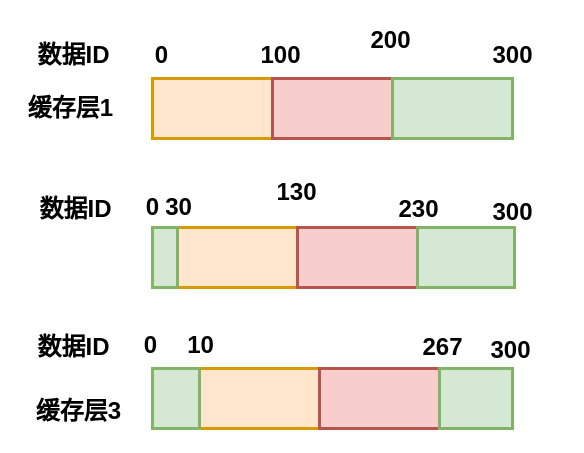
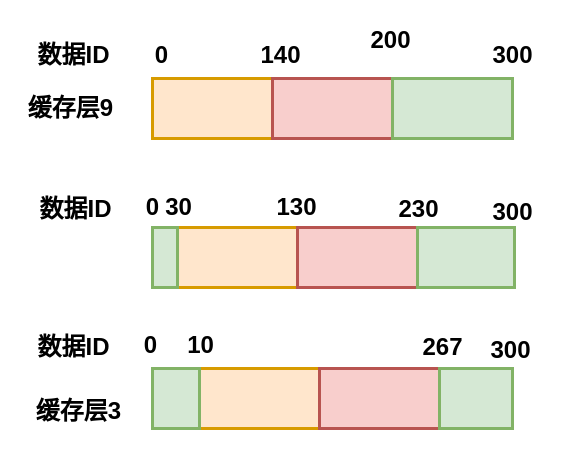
  <mxCell id="0" />
  <mxCell id="1" parent="0" />
  <mxCell id="2" value="" style="rounded=0;whiteSpace=wrap;html=1;fillColor=#ffe6cc;strokeWidth=3;strokeColor=#d79b00;" vertex="1" parent="1"><mxGeometry x="152" y="78" width="120" height="60" as="geometry" /></mxCell>
  <mxCell id="3" value="" style="rounded=0;whiteSpace=wrap;html=1;fillColor=#f8cecc;strokeWidth=3;strokeColor=#b85450;" vertex="1" parent="1"><mxGeometry x="272" y="78" width="120" height="60" as="geometry" /></mxCell>
  <mxCell id="4" value="" style="rounded=0;whiteSpace=wrap;html=1;fillColor=#d5e8d4;strokeWidth=3;strokeColor=#82b366;" vertex="1" parent="1"><mxGeometry x="392" y="78" width="120" height="60" as="geometry" /></mxCell>
  <mxCell id="5" value="0" style="text;strokeColor=none;fillColor=none;html=1;fontSize=24;fontStyle=1;verticalAlign=middle;align=center;" vertex="1" parent="1"><mxGeometry x="111" y="35" width="100" height="40" as="geometry" /></mxCell>
- <mxCell id="6" value="100" style="text;strokeColor=none;fillColor=none;html=1;fontSize=24;fontStyle=1;verticalAlign=middle;align=center;" vertex="1" parent="1"><mxGeometry x="230" y="35" width="100" height="40" as="geometry" /></mxCell>
+ <mxCell id="6" value="140" style="text;strokeColor=none;fillColor=none;html=1;fontSize=24;fontStyle=1;verticalAlign=middle;align=center;" vertex="1" parent="1"><mxGeometry x="230" y="35" width="100" height="40" as="geometry" /></mxCell>
  <mxCell id="7" value="200" style="text;strokeColor=none;fillColor=none;html=1;fontSize=24;fontStyle=1;verticalAlign=middle;align=center;" vertex="1" parent="1"><mxGeometry x="340" y="20" width="100" height="40" as="geometry" /></mxCell>
  <mxCell id="8" value="300" style="text;strokeColor=none;fillColor=none;html=1;fontSize=24;fontStyle=1;verticalAlign=middle;align=center;" vertex="1" parent="1"><mxGeometry x="462" y="35" width="100" height="40" as="geometry" /></mxCell>
  <mxCell id="9" value="数据ID" style="text;strokeColor=none;fillColor=none;html=1;fontSize=24;fontStyle=1;verticalAlign=middle;align=center;" vertex="1" parent="1"><mxGeometry x="23" y="35" width="100" height="40" as="geometry" /></mxCell>
- <mxCell id="10" value="缓存层1" style="text;strokeColor=none;fillColor=none;html=1;fontSize=24;fontStyle=1;verticalAlign=middle;align=center;" vertex="1" parent="1"><mxGeometry x="20" y="88" width="100" height="40" as="geometry" /></mxCell>
+ <mxCell id="10" value="缓存层9" style="text;strokeColor=none;fillColor=none;html=1;fontSize=24;fontStyle=1;verticalAlign=middle;align=center;" vertex="1" parent="1"><mxGeometry x="20" y="88" width="100" height="40" as="geometry" /></mxCell>
  <mxCell id="11" value="缓存层3" style="text;strokeColor=none;fillColor=none;html=1;fontSize=24;fontStyle=1;verticalAlign=middle;align=center;" vertex="1" parent="1"><mxGeometry x="28" y="391" width="100" height="40" as="geometry" /></mxCell>
  <mxCell id="12" value="" style="rounded=0;whiteSpace=wrap;html=1;fillColor=#ffe6cc;strokeWidth=3;strokeColor=#d79b00;" vertex="1" parent="1"><mxGeometry x="177" y="227" width="120" height="60" as="geometry" /></mxCell>
  <mxCell id="13" value="" style="rounded=0;whiteSpace=wrap;html=1;fillColor=#f8cecc;strokeWidth=3;strokeColor=#b85450;" vertex="1" parent="1"><mxGeometry x="297" y="227" width="120" height="60" as="geometry" /></mxCell>
  <mxCell id="14" value="" style="rounded=0;whiteSpace=wrap;html=1;fillColor=#d5e8d4;strokeWidth=3;strokeColor=#82b366;" vertex="1" parent="1"><mxGeometry x="417" y="227" width="97" height="60" as="geometry" /></mxCell>
  <mxCell id="15" value="" style="rounded=0;whiteSpace=wrap;html=1;fillColor=#d5e8d4;strokeWidth=3;strokeColor=#82b366;" vertex="1" parent="1"><mxGeometry x="152" y="227" width="25" height="60" as="geometry" /></mxCell>
  <mxCell id="16" value="0" style="text;strokeColor=none;fillColor=none;html=1;fontSize=24;fontStyle=1;verticalAlign=middle;align=center;" vertex="1" parent="1"><mxGeometry x="102" y="187" width="100" height="40" as="geometry" /></mxCell>
  <mxCell id="17" value="30" style="text;strokeColor=none;fillColor=none;html=1;fontSize=24;fontStyle=1;verticalAlign=middle;align=center;" vertex="1" parent="1"><mxGeometry x="128" y="187" width="100" height="40" as="geometry" /></mxCell>
- <mxCell id="18" value="130" style="text;strokeColor=none;fillColor=none;html=1;fontSize=24;fontStyle=1;verticalAlign=middle;align=center;" vertex="1" parent="1"><mxGeometry x="246" y="172" width="100" height="40" as="geometry" /></mxCell>
+ <mxCell id="18" value="130" style="text;strokeColor=none;fillColor=none;html=1;fontSize=24;fontStyle=1;verticalAlign=middle;align=center;" vertex="1" parent="1"><mxGeometry x="246" y="187" width="100" height="40" as="geometry" /></mxCell>
  <mxCell id="19" value="230" style="text;strokeColor=none;fillColor=none;html=1;fontSize=24;fontStyle=1;verticalAlign=middle;align=center;" vertex="1" parent="1"><mxGeometry x="368" y="189" width="100" height="40" as="geometry" /></mxCell>
  <mxCell id="20" value="300" style="text;strokeColor=none;fillColor=none;html=1;fontSize=24;fontStyle=1;verticalAlign=middle;align=center;" vertex="1" parent="1"><mxGeometry x="462" y="192" width="100" height="40" as="geometry" /></mxCell>
  <mxCell id="21" value="数据ID" style="text;strokeColor=none;fillColor=none;html=1;fontSize=24;fontStyle=1;verticalAlign=middle;align=center;" vertex="1" parent="1"><mxGeometry x="25" y="189" width="100" height="40" as="geometry" /></mxCell>
  <mxCell id="22" value="" style="rounded=0;whiteSpace=wrap;html=1;fillColor=#ffe6cc;strokeWidth=3;strokeColor=#d79b00;" vertex="1" parent="1"><mxGeometry x="199" y="368" width="120" height="60" as="geometry" /></mxCell>
  <mxCell id="23" value="" style="rounded=0;whiteSpace=wrap;html=1;fillColor=#f8cecc;strokeWidth=3;strokeColor=#b85450;" vertex="1" parent="1"><mxGeometry x="319" y="368" width="120" height="60" as="geometry" /></mxCell>
  <mxCell id="24" value="" style="rounded=0;whiteSpace=wrap;html=1;fillColor=#d5e8d4;strokeWidth=3;strokeColor=#82b366;" vertex="1" parent="1"><mxGeometry x="439" y="368" width="73" height="60" as="geometry" /></mxCell>
  <mxCell id="25" value="" style="rounded=0;whiteSpace=wrap;html=1;fillColor=#d5e8d4;strokeWidth=3;strokeColor=#82b366;" vertex="1" parent="1"><mxGeometry x="152" y="368" width="47" height="60" as="geometry" /></mxCell>
  <mxCell id="26" value="0" style="text;strokeColor=none;fillColor=none;html=1;fontSize=24;fontStyle=1;verticalAlign=middle;align=center;" vertex="1" parent="1"><mxGeometry x="100" y="325" width="100" height="40" as="geometry" /></mxCell>
  <mxCell id="27" value="10" style="text;strokeColor=none;fillColor=none;html=1;fontSize=24;fontStyle=1;verticalAlign=middle;align=center;" vertex="1" parent="1"><mxGeometry x="150" y="325" width="100" height="40" as="geometry" /></mxCell>
  <mxCell id="28" value="267" style="text;strokeColor=none;fillColor=none;html=1;fontSize=24;fontStyle=1;verticalAlign=middle;align=center;" vertex="1" parent="1"><mxGeometry x="392" y="327" width="100" height="40" as="geometry" /></mxCell>
  <mxCell id="29" value="300" style="text;strokeColor=none;fillColor=none;html=1;fontSize=24;fontStyle=1;verticalAlign=middle;align=center;" vertex="1" parent="1"><mxGeometry x="460" y="330" width="100" height="40" as="geometry" /></mxCell>
  <mxCell id="30" value="数据ID" style="text;strokeColor=none;fillColor=none;html=1;fontSize=24;fontStyle=1;verticalAlign=middle;align=center;" vertex="1" parent="1"><mxGeometry x="23" y="327" width="100" height="40" as="geometry" /></mxCell>
